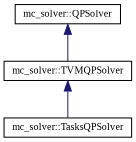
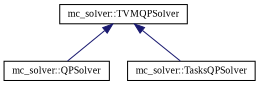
  digraph {
    fontname="Liberation Serif"
    rankdir=TB
    node [color=black fillcolor=white fontname="Liberation Serif" fontsize=10 shape=record style=filled]
    edge [color=midnightblue dir=back fontname="Liberation Serif" fontsize=10 labelfontname=Helvetica labelfontsize=10 style=solid]
    n1 [height=0.2 label="mc_solver::QPSolver" width=0.4]
    n2 [height=0.2 label="mc_solver::TVMQPSolver" width=0.4]
    n3 [height=0.2 label="mc_solver::TasksQPSolver" width=0.4]
-   n1 -> n2
+   n2 -> n1
    n2 -> n3
  }
